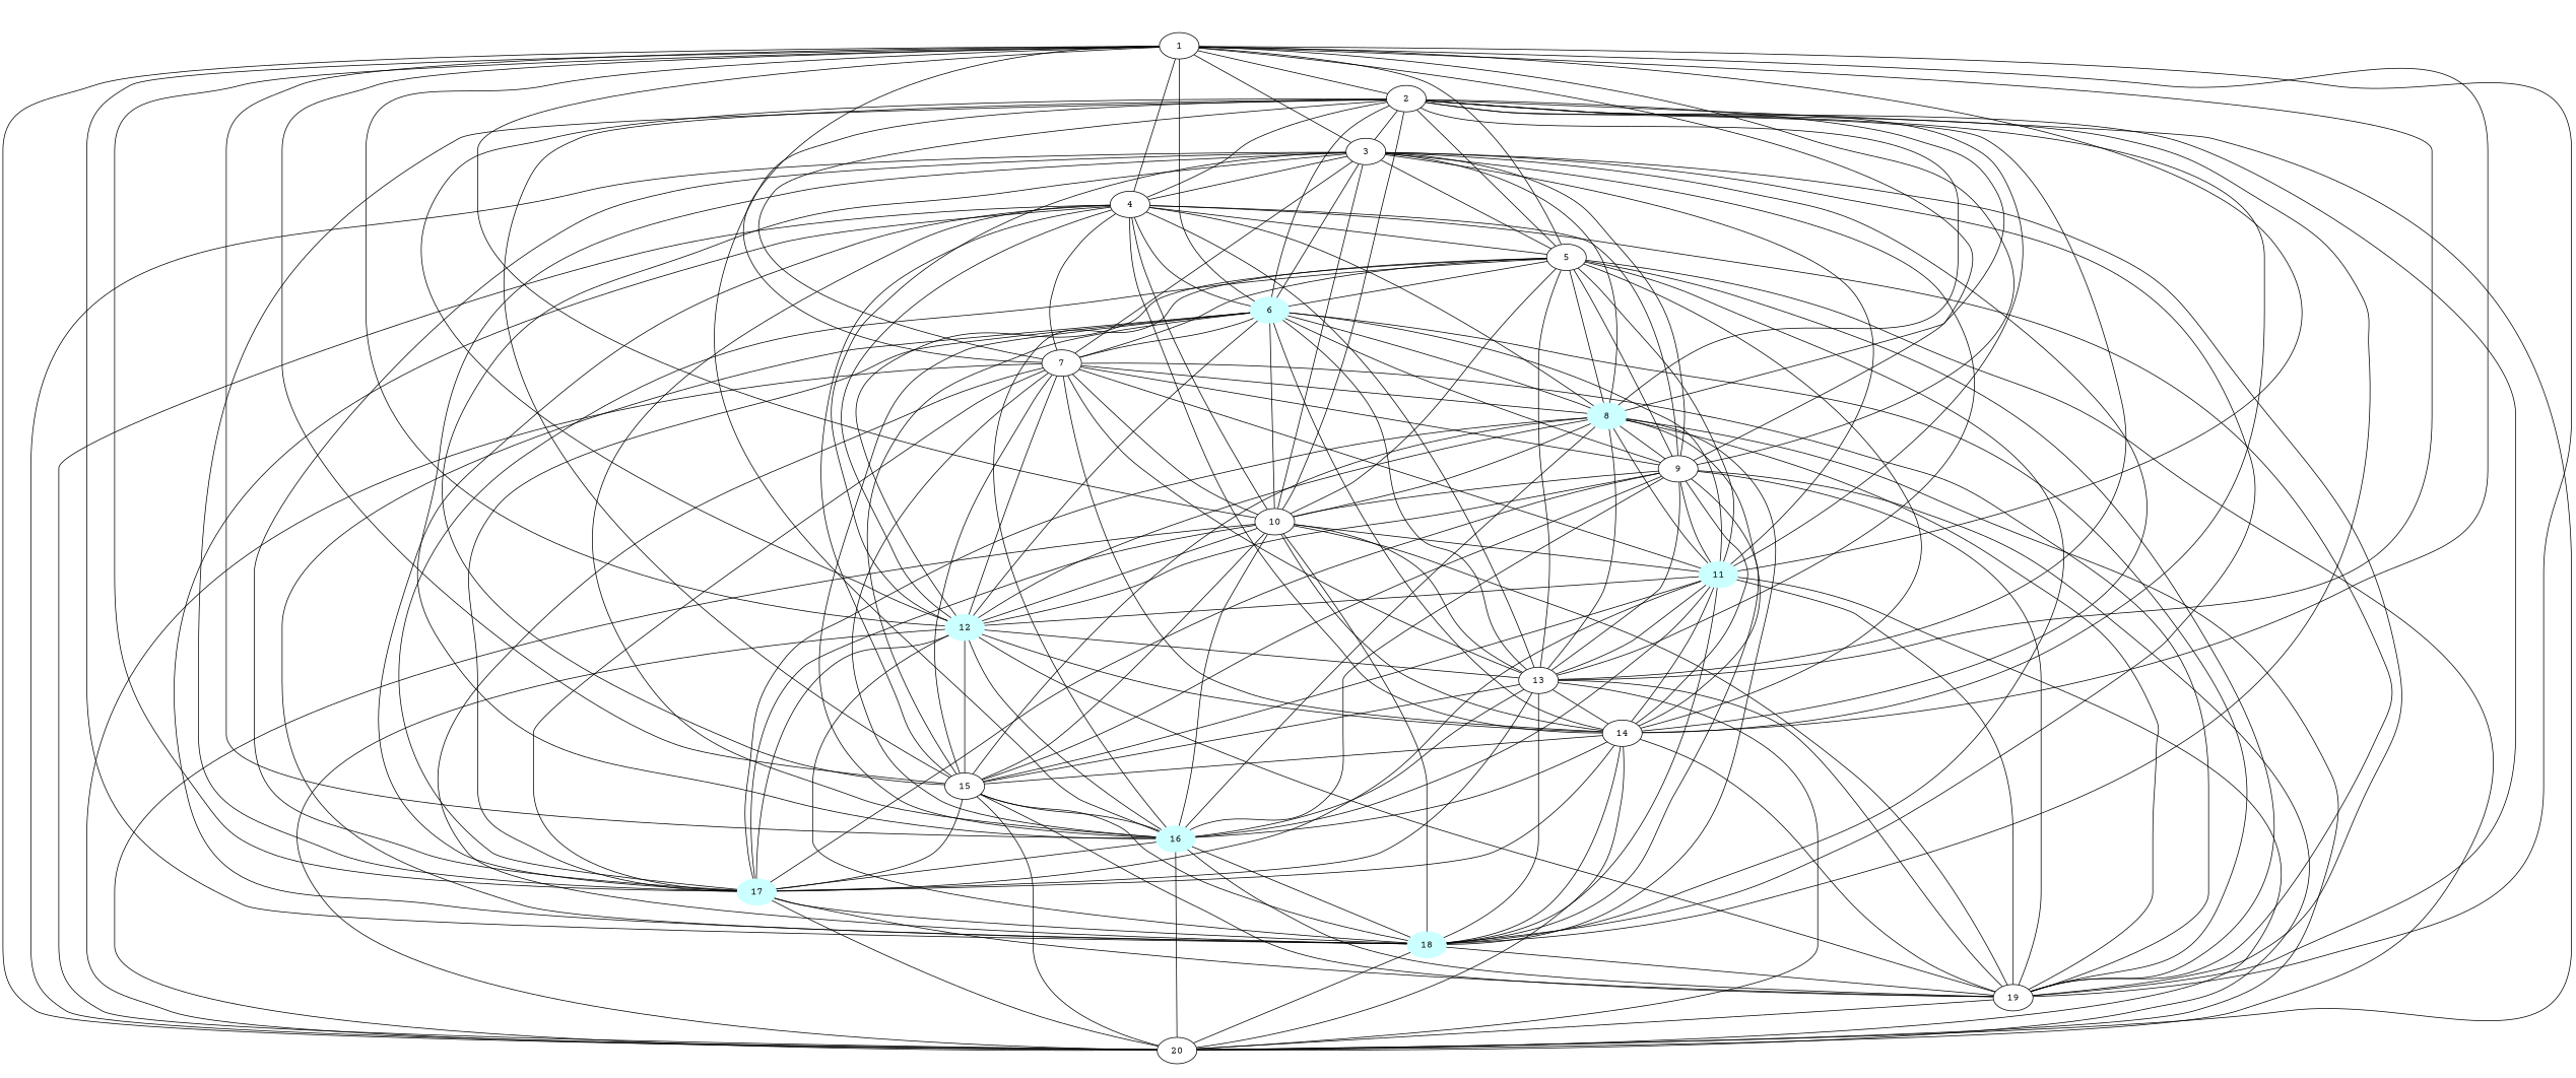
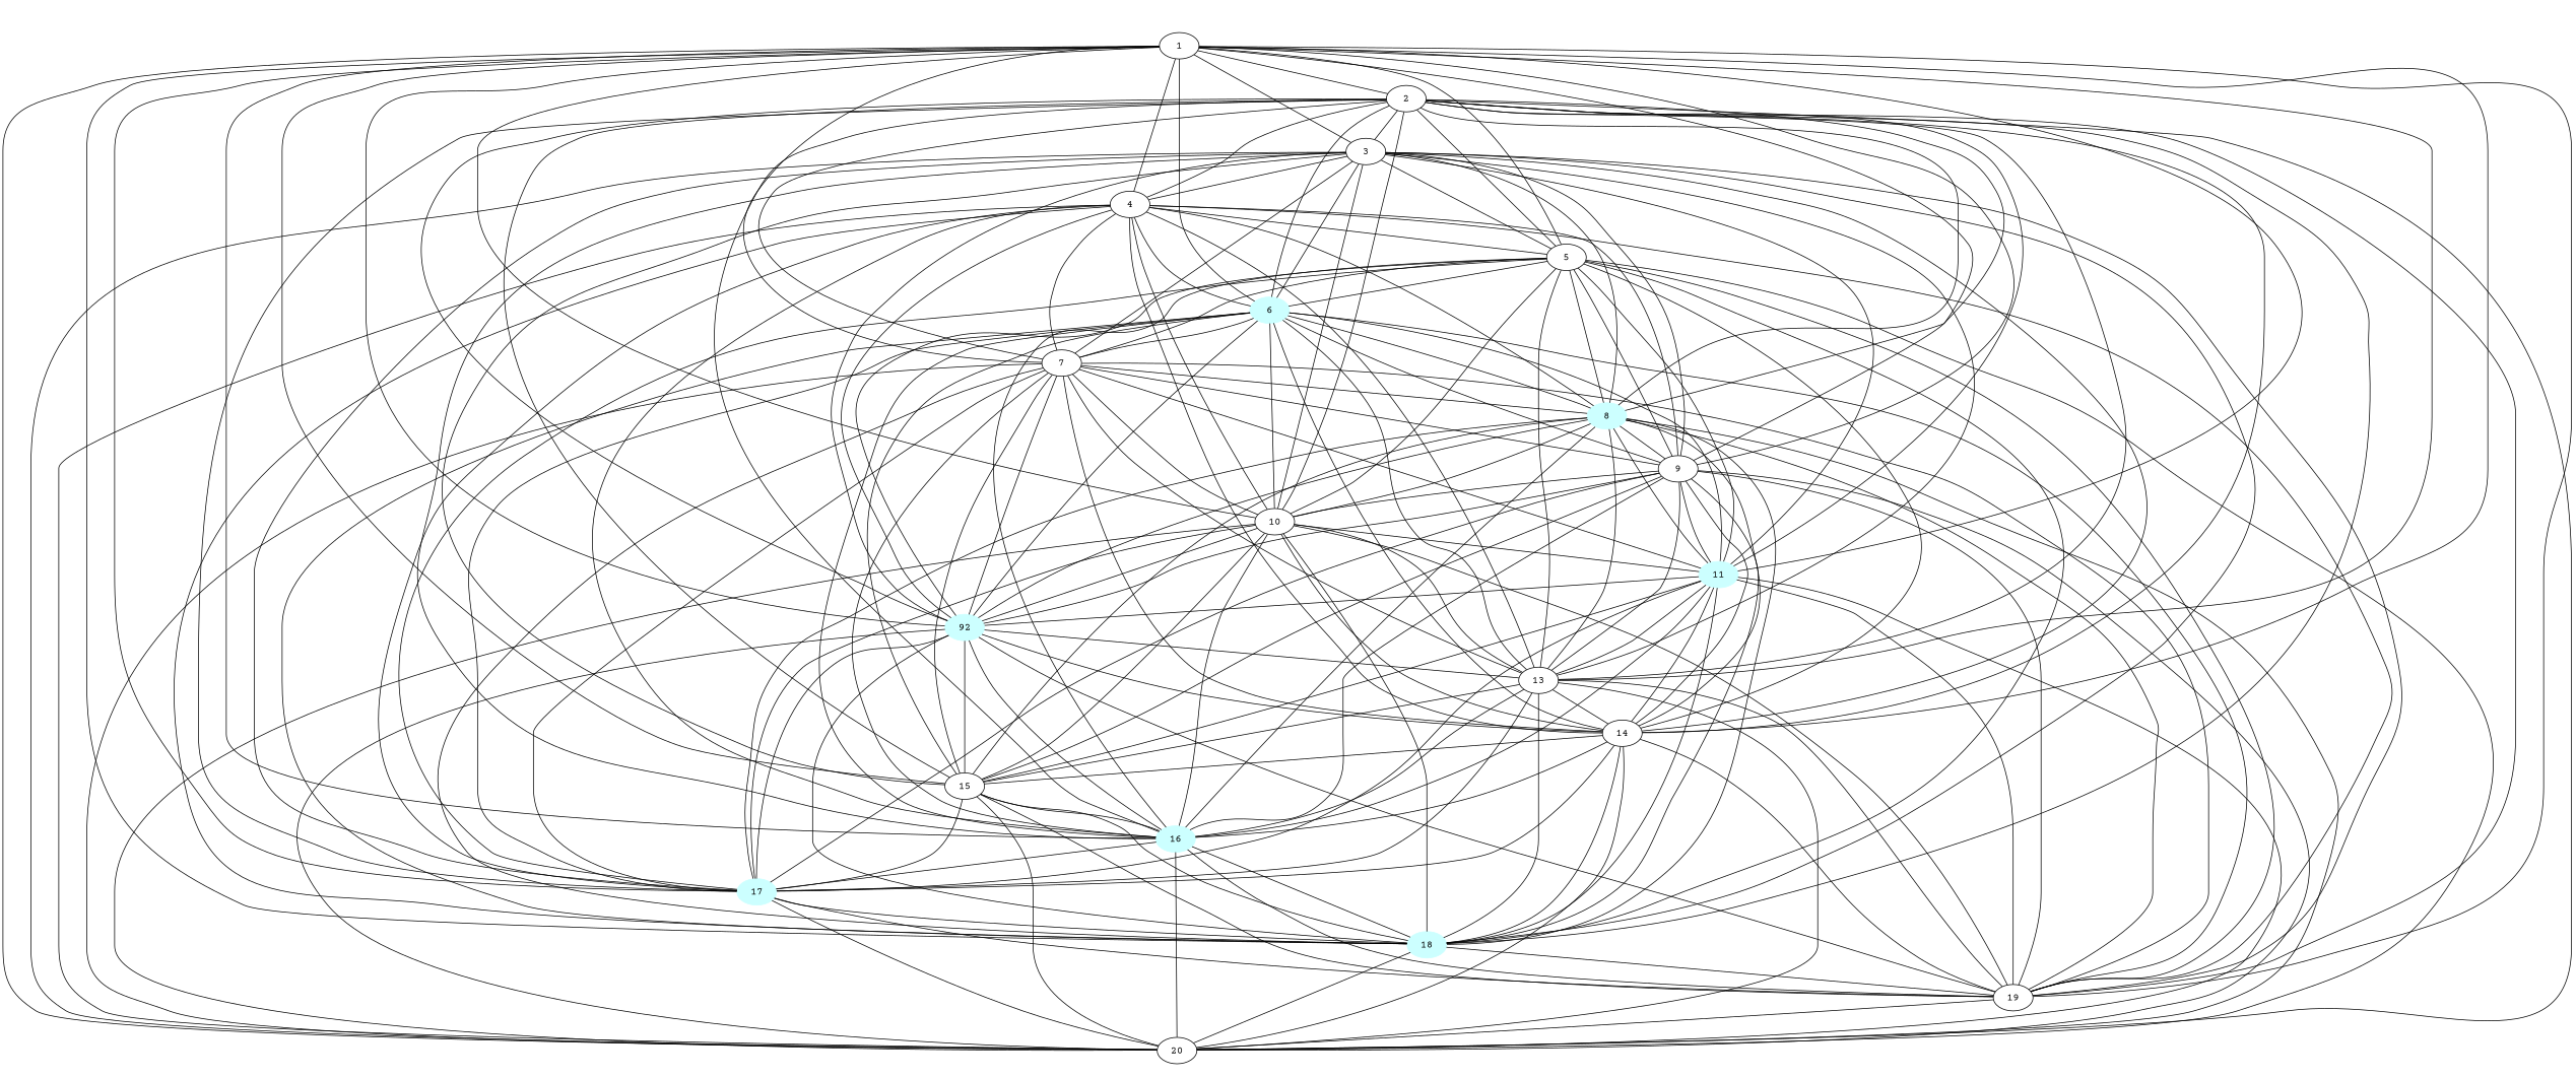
  graph {
    fontname="Courier Prime"
    node [fontname="Courier Prime"]
    edge [fontname="Courier Prime"]
    6 [color="#CCFFFF" style=filled]
    8 [color="#CCFFFF" style=filled]
    11 [color="#CCFFFF" style=filled]
-   12 [color="#CCFFFF" style=filled]
+   12 [color="#CCFFFF" style=filled label=92]
    16 [color="#CCFFFF" style=filled]
    17 [color="#CCFFFF" style=filled]
    18 [color="#CCFFFF" style=filled]
    7
    9
    10
    13
    14
    15
    19
    20
    1
    2
    3
    4
    5
    6 -- 8
    6 -- 11
    6 -- 12
    6 -- 16
    6 -- 17
    6 -- 18
    6 -- 7
    6 -- 9
    6 -- 10
    6 -- 13
    6 -- 14
    6 -- 15
    6 -- 19
    8 -- 11
    8 -- 12
    8 -- 16
    8 -- 17
    8 -- 18
    8 -- 9
    8 -- 10
    8 -- 13
    8 -- 14
    8 -- 15
    8 -- 19
    8 -- 20
    11 -- 12
    11 -- 16
    11 -- 17
    11 -- 18
    11 -- 13
    11 -- 14
    11 -- 15
    11 -- 19
    11 -- 20
    12 -- 16
    12 -- 17
    12 -- 18
    12 -- 13
    12 -- 14
    12 -- 15
    12 -- 19
    12 -- 20
    16 -- 17
    16 -- 18
    16 -- 19
    16 -- 20
    17 -- 18
    17 -- 19
    17 -- 20
    18 -- 19
    18 -- 20
    7 -- 8
    7 -- 11
    7 -- 12
    7 -- 16
    7 -- 17
    7 -- 18
    7 -- 9
    7 -- 10
    7 -- 13
    7 -- 14
    7 -- 15
    7 -- 19
    7 -- 20
    9 -- 11
    9 -- 12
    9 -- 16
    9 -- 17
    9 -- 18
    9 -- 10
    9 -- 13
    9 -- 14
    9 -- 15
    9 -- 19
    9 -- 20
    10 -- 11
    10 -- 12
    10 -- 16
    10 -- 17
    10 -- 18
    10 -- 13
    10 -- 14
    10 -- 15
    10 -- 19
    10 -- 20
    13 -- 16
    13 -- 17
    13 -- 18
    13 -- 14
    13 -- 15
    13 -- 19
    13 -- 20
    14 -- 16
    14 -- 17
    14 -- 18
    14 -- 15
    14 -- 19
    14 -- 20
    15 -- 16
    15 -- 17
    15 -- 18
    15 -- 19
    15 -- 20
    19 -- 20
    1 -- 6
    1 -- 8
    1 -- 11
    1 -- 12
    1 -- 16
    1 -- 17
    1 -- 18
    1 -- 7
    1 -- 9
    1 -- 10
    1 -- 13
    1 -- 14
    1 -- 15
    1 -- 19
    1 -- 20
    1 -- 2
    1 -- 3
    1 -- 4
    1 -- 5
    2 -- 6
    2 -- 8
    2 -- 11
    2 -- 12
    2 -- 16
    2 -- 17
    2 -- 18
    2 -- 7
    2 -- 9
    2 -- 10
    2 -- 13
    2 -- 14
    2 -- 15
    2 -- 19
    2 -- 20
    2 -- 3
    2 -- 4
    2 -- 5
    3 -- 6
    3 -- 8
    3 -- 11
    3 -- 12
    3 -- 16
    3 -- 17
    3 -- 18
    3 -- 7
    3 -- 9
    3 -- 10
    3 -- 13
    3 -- 14
    3 -- 15
    3 -- 19
    3 -- 20
    3 -- 4
    3 -- 5
    4 -- 6
    4 -- 8
    4 -- 12
    4 -- 16
    4 -- 17
    4 -- 18
    4 -- 7
    4 -- 9
    4 -- 10
    4 -- 13
    4 -- 14
-   4 -- 15
    4 -- 19
    4 -- 20
    4 -- 5
    5 -- 6
    5 -- 8
    5 -- 11
    5 -- 12
    5 -- 16
    5 -- 17
    5 -- 18
    5 -- 7
    5 -- 9
    5 -- 10
    5 -- 13
    5 -- 14
    5 -- 19
    5 -- 20
  }
